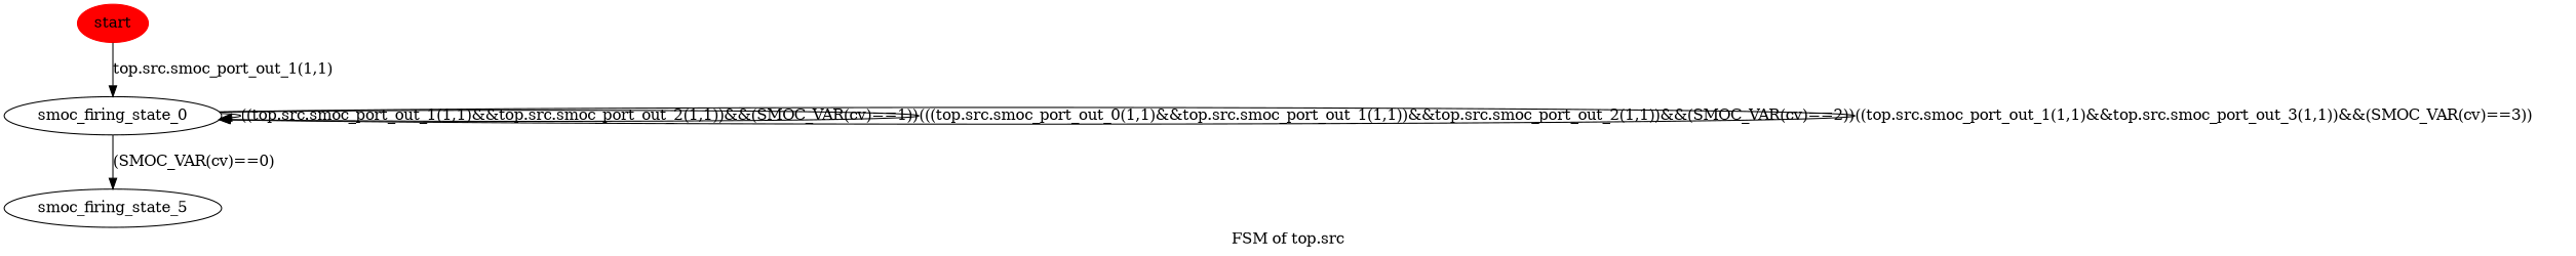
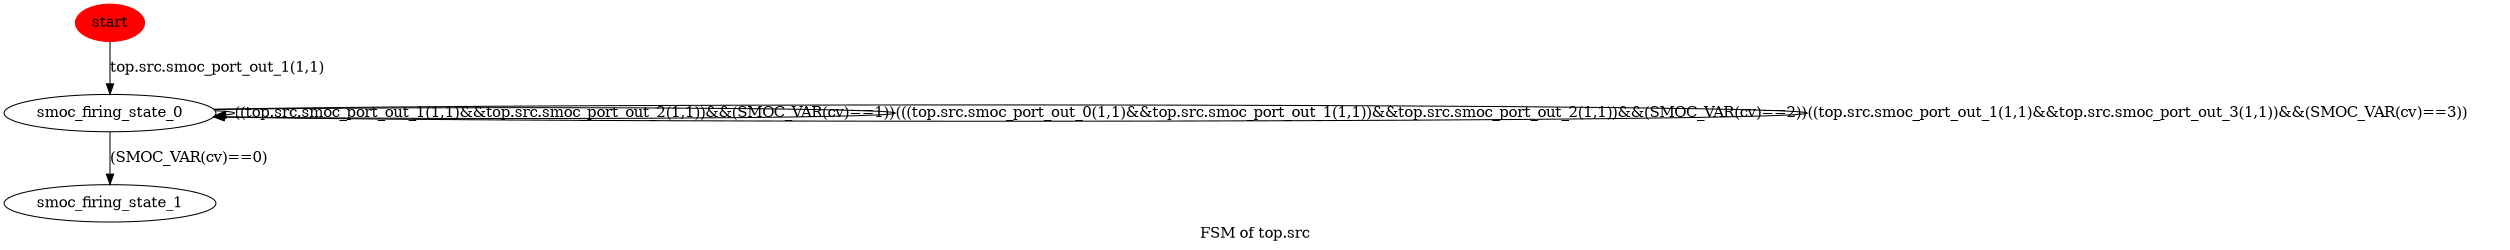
  digraph {
    label="FSM of top.src"
    n1 [color=red label=start style=filled]
    n2 [label=smoc_firing_state_0]
-   n3 [label=smoc_firing_state_5]
+   n3 [label=smoc_firing_state_1]
    n1 -> n2 [label="top.src.smoc_port_out_1(1,1)"]
    n2 -> n2 [label="((top.src.smoc_port_out_1(1,1)&&top.src.smoc_port_out_2(1,1))&&(SMOC_VAR(cv)==1))"]
    n2 -> n2 [label="(((top.src.smoc_port_out_0(1,1)&&top.src.smoc_port_out_1(1,1))&&top.src.smoc_port_out_2(1,1))&&(SMOC_VAR(cv)==2))"]
    n2 -> n2 [label="((top.src.smoc_port_out_1(1,1)&&top.src.smoc_port_out_3(1,1))&&(SMOC_VAR(cv)==3))"]
    n2 -> n3 [label="(SMOC_VAR(cv)==0)"]
  }
